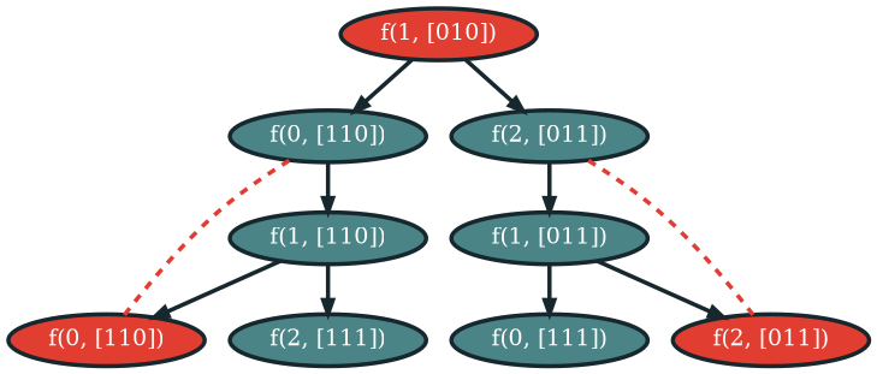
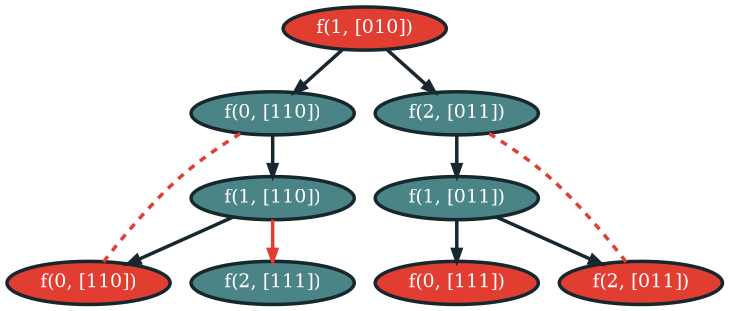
  digraph {
    fontname="DejaVu Serif"
    node [color="#16272D" fillcolor="#4B8486" fontcolor=white fontname="DejaVu Serif" fontsize=16 penwidth=3 style=filled]
    edge [color="#16272D" fontname="DejaVu Serif" penwidth=3 weight=1]
    n1 [fillcolor="#E23D31" label="f(1, [010])"]
    n2 [label="f(0, [110])"]
    n3 [label="f(2, [011])"]
    n4 [label="f(1, [110])"]
    n5 [label="f(1, [011])"]
    n6 [fillcolor="#E23D31" label="f(0, [110])"]
    n7 [label="f(2, [111])"]
-   n8 [label="f(0, [111])"]
+   n8 [fillcolor="#E23D31" label="f(0, [111])"]
    n9 [fillcolor="#E23D31" label="f(2, [011])"]
    subgraph sub_1 {
      n1
      n2
      n3
      n4
      n5
      n6
      n7
      n8
      n9
    }
    n1 -> n2
    n1 -> n3
    n2 -> n4
    n3 -> n5
    n4 -> n6
-   n4 -> n7
+   n4 -> n7 [color="#E23D31"]
    n5 -> n8
    n5 -> n9
    n6 -> n2 [color="#E23D31" dir=none style=dashed weight=0.2]
    n9 -> n3 [color="#E23D31" dir=none style=dashed weight=0.2]
  }
